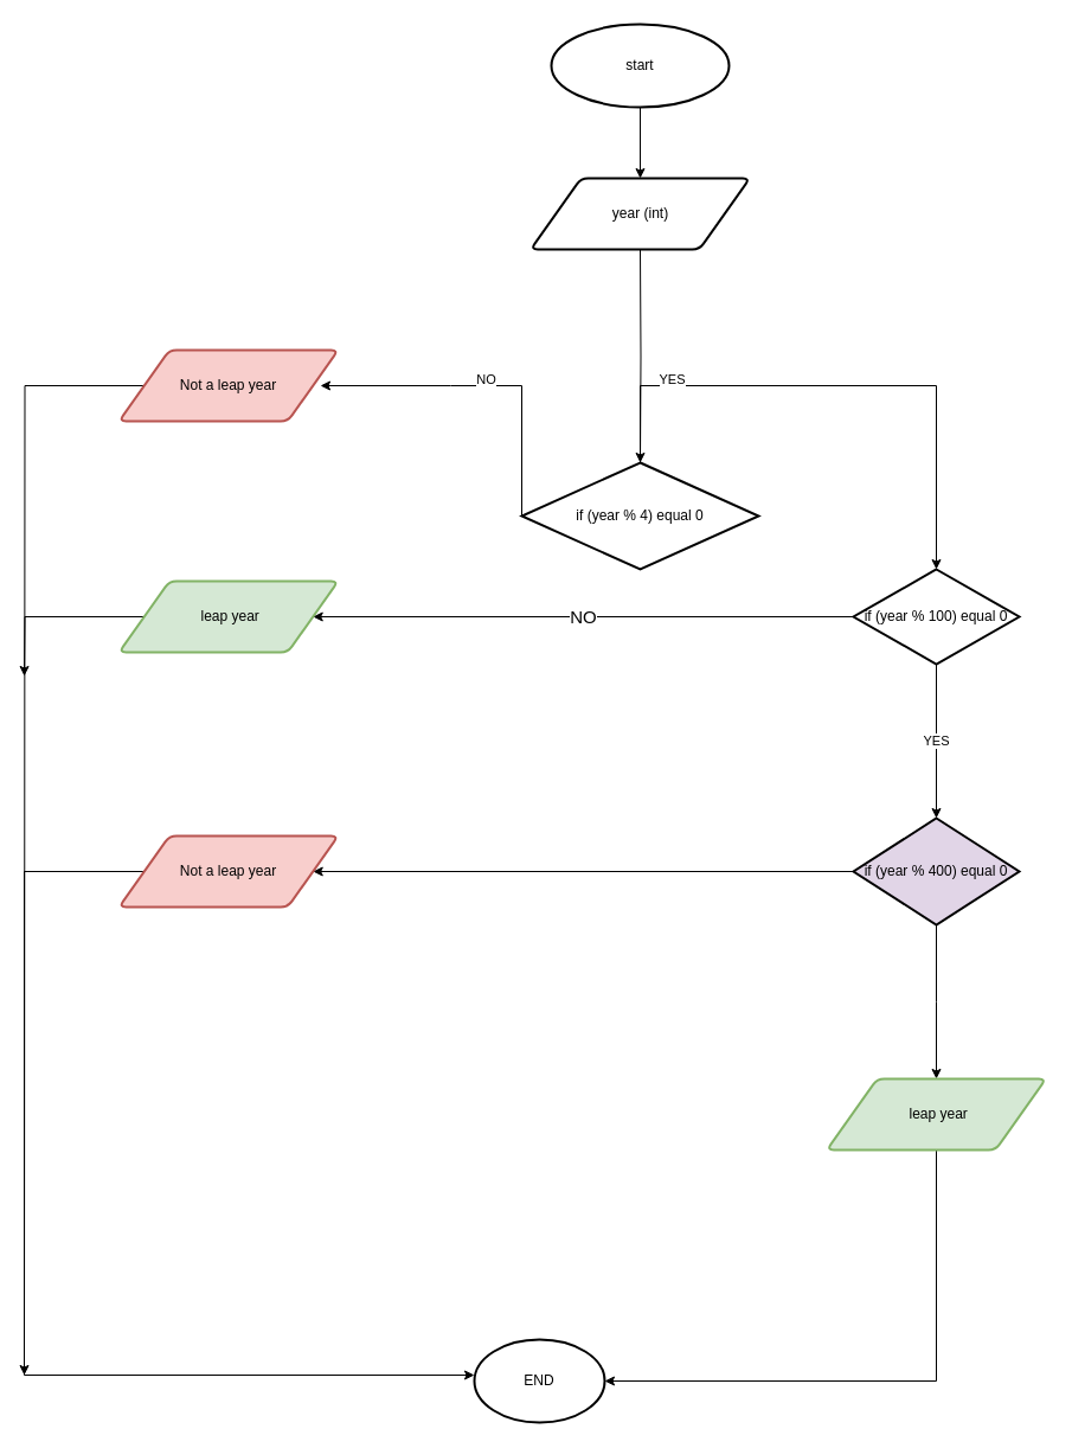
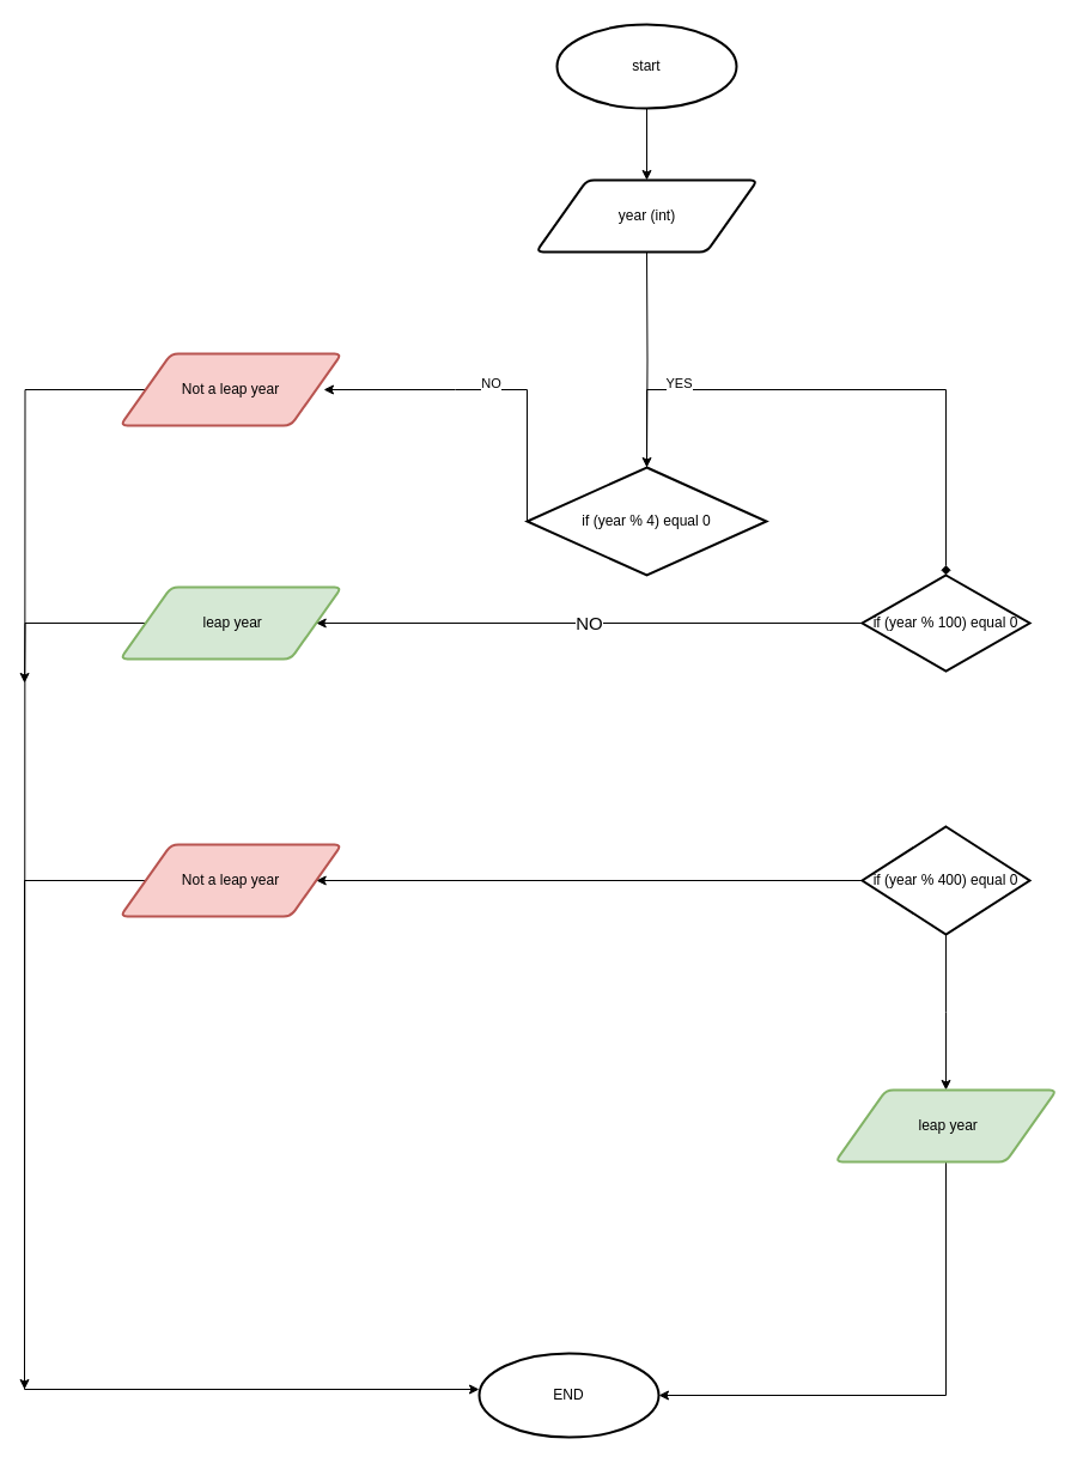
  <mxCell id="0" />
  <mxCell id="1" parent="0" />
  <mxCell id="2" value="" style="edgeStyle=orthogonalEdgeStyle;rounded=0;orthogonalLoop=1;jettySize=auto;html=1;" edge="1" parent="1" target="5"><mxGeometry relative="1" as="geometry"><mxPoint x="540" y="210" as="sourcePoint" /></mxGeometry></mxCell>
- <mxCell id="3" value="YES" style="edgeStyle=orthogonalEdgeStyle;rounded=0;orthogonalLoop=1;jettySize=auto;html=1;" edge="1" parent="1" source="5" target="8"><mxGeometry x="-0.607" y="5" relative="1" as="geometry"><Array as="points"><mxPoint x="790" y="325" /></Array><mxPoint as="offset" /></mxGeometry></mxCell>
+ <mxCell id="3" value="YES" style="edgeStyle=orthogonalEdgeStyle;rounded=0;orthogonalLoop=1;jettySize=auto;html=1;endArrow=diamond;" edge="1" parent="1" source="5" target="8"><mxGeometry x="-0.607" y="5" relative="1" as="geometry"><Array as="points"><mxPoint x="790" y="325" /></Array><mxPoint as="offset" /></mxGeometry></mxCell>
  <mxCell id="4" value="NO" style="edgeStyle=orthogonalEdgeStyle;rounded=0;orthogonalLoop=1;jettySize=auto;html=1;exitX=0;exitY=0.5;exitDx=0;exitDy=0;entryX=1;entryY=0.5;entryDx=0;entryDy=0;" edge="1" parent="1" source="5"><mxGeometry y="-5" relative="1" as="geometry"><mxPoint x="270" y="325" as="targetPoint" /><Array as="points"><mxPoint x="380" y="325" /><mxPoint x="380" y="325" /></Array><mxPoint as="offset" /></mxGeometry></mxCell>
  <mxCell id="5" value="if (year % 4) equal 0" style="rhombus;whiteSpace=wrap;html=1;strokeWidth=2;" vertex="1" parent="1"><mxGeometry x="440" y="390" width="200" height="90" as="geometry" /></mxCell>
  <mxCell id="6" value="NO" style="edgeStyle=orthogonalEdgeStyle;rounded=0;orthogonalLoop=1;jettySize=auto;html=1;fontSize=15;" edge="1" parent="1" source="8" target="19"><mxGeometry relative="1" as="geometry"><mxPoint x="290" y="520" as="targetPoint" /><mxPoint as="offset" /></mxGeometry></mxCell>
- <mxCell id="7" value="YES" style="edgeStyle=orthogonalEdgeStyle;rounded=0;orthogonalLoop=1;jettySize=auto;html=1;" edge="1" parent="1" source="8" target="11"><mxGeometry relative="1" as="geometry" /></mxCell>
  <mxCell id="8" value="if (year % 100) equal 0" style="rhombus;whiteSpace=wrap;html=1;strokeWidth=2;" vertex="1" parent="1"><mxGeometry x="720" y="480" width="140" height="80" as="geometry" /></mxCell>
  <mxCell id="9" style="edgeStyle=orthogonalEdgeStyle;rounded=0;orthogonalLoop=1;jettySize=auto;html=1;" edge="1" parent="1" source="11" target="21"><mxGeometry relative="1" as="geometry"><mxPoint x="300" y="730" as="targetPoint" /></mxGeometry></mxCell>
  <mxCell id="10" style="edgeStyle=orthogonalEdgeStyle;rounded=0;orthogonalLoop=1;jettySize=auto;html=1;entryX=0.5;entryY=0;entryDx=0;entryDy=0;" edge="1" parent="1" source="11"><mxGeometry relative="1" as="geometry"><mxPoint x="790" y="910" as="targetPoint" /></mxGeometry></mxCell>
- <mxCell id="11" value="if (year % 400) equal 0" style="rhombus;whiteSpace=wrap;html=1;strokeWidth=2;fillColor=#e1d5e7;" vertex="1" parent="1"><mxGeometry x="720" y="690" width="140" height="90" as="geometry" /></mxCell>
+ <mxCell id="11" value="if (year % 400) equal 0" style="rhombus;whiteSpace=wrap;html=1;strokeWidth=2;" vertex="1" parent="1"><mxGeometry x="720" y="690" width="140" height="90" as="geometry" /></mxCell>
  <mxCell id="12" value="" style="edgeStyle=orthogonalEdgeStyle;rounded=0;orthogonalLoop=1;jettySize=auto;html=1;" edge="1" parent="1"><mxGeometry relative="1" as="geometry"><mxPoint x="540" y="90" as="sourcePoint" /><mxPoint x="540" y="150" as="targetPoint" /></mxGeometry></mxCell>
  <mxCell id="13" value="year (int)" style="shape=parallelogram;html=1;strokeWidth=2;perimeter=parallelogramPerimeter;whiteSpace=wrap;rounded=1;arcSize=12;size=0.23;" vertex="1" parent="1"><mxGeometry x="447.5" y="150" width="185" height="60" as="geometry" /></mxCell>
  <mxCell id="14" value="start" style="strokeWidth=2;html=1;shape=mxgraph.flowchart.start_1;whiteSpace=wrap;" vertex="1" parent="1"><mxGeometry x="465" y="20" width="150" height="70" as="geometry" /></mxCell>
- <mxCell id="15" value="END" style="strokeWidth=2;html=1;shape=mxgraph.flowchart.start_1;whiteSpace=wrap;" vertex="1" parent="1"><mxGeometry x="400" y="1130" width="110" height="70" as="geometry" /></mxCell>
+ <mxCell id="15" value="END" style="strokeWidth=2;html=1;shape=mxgraph.flowchart.start_1;whiteSpace=wrap;" vertex="1" parent="1"><mxGeometry x="400" y="1130" width="150" height="70" as="geometry" /></mxCell>
  <mxCell id="16" style="edgeStyle=orthogonalEdgeStyle;rounded=0;orthogonalLoop=1;jettySize=auto;html=1;" edge="1" parent="1" source="17"><mxGeometry relative="1" as="geometry"><mxPoint x="20" y="1160" as="targetPoint" /></mxGeometry></mxCell>
  <mxCell id="17" value="Not a leap year" style="shape=parallelogram;html=1;strokeWidth=2;perimeter=parallelogramPerimeter;whiteSpace=wrap;rounded=1;arcSize=12;size=0.23;fillColor=#f8cecc;strokeColor=#b85450;" vertex="1" parent="1"><mxGeometry x="100" y="295" width="185" height="60" as="geometry" /></mxCell>
  <mxCell id="18" style="edgeStyle=orthogonalEdgeStyle;rounded=0;orthogonalLoop=1;jettySize=auto;html=1;strokeColor=default;" edge="1" parent="1" source="19"><mxGeometry relative="1" as="geometry"><mxPoint x="20" y="570" as="targetPoint" /></mxGeometry></mxCell>
  <mxCell id="19" value="&amp;nbsp;leap year" style="shape=parallelogram;html=1;strokeWidth=2;perimeter=parallelogramPerimeter;whiteSpace=wrap;rounded=1;arcSize=12;size=0.23;fillColor=#d5e8d4;strokeColor=#82b366;" vertex="1" parent="1"><mxGeometry x="100" y="490" width="185" height="60" as="geometry" /></mxCell>
  <mxCell id="20" style="edgeStyle=orthogonalEdgeStyle;rounded=0;orthogonalLoop=1;jettySize=auto;html=1;" edge="1" parent="1" source="21" target="15"><mxGeometry relative="1" as="geometry"><mxPoint x="190" y="1170" as="targetPoint" /><Array as="points"><mxPoint x="20" y="735" /><mxPoint x="20" y="1160" /></Array></mxGeometry></mxCell>
  <mxCell id="21" value="Not a leap year" style="shape=parallelogram;html=1;strokeWidth=2;perimeter=parallelogramPerimeter;whiteSpace=wrap;rounded=1;arcSize=12;size=0.23;fillColor=#f8cecc;strokeColor=#b85450;" vertex="1" parent="1"><mxGeometry x="100" y="705" width="185" height="60" as="geometry" /></mxCell>
  <mxCell id="22" style="edgeStyle=orthogonalEdgeStyle;rounded=0;orthogonalLoop=1;jettySize=auto;html=1;entryX=1;entryY=0.5;entryDx=0;entryDy=0;entryPerimeter=0;" edge="1" parent="1" source="23" target="15"><mxGeometry relative="1" as="geometry"><mxPoint x="770" y="1190" as="targetPoint" /><Array as="points"><mxPoint x="790" y="1165" /></Array></mxGeometry></mxCell>
  <mxCell id="23" value="&amp;nbsp;leap year" style="shape=parallelogram;html=1;strokeWidth=2;perimeter=parallelogramPerimeter;whiteSpace=wrap;rounded=1;arcSize=12;size=0.23;fillColor=#d5e8d4;strokeColor=#82b366;" vertex="1" parent="1"><mxGeometry x="697.5" y="910" width="185" height="60" as="geometry" /></mxCell>
